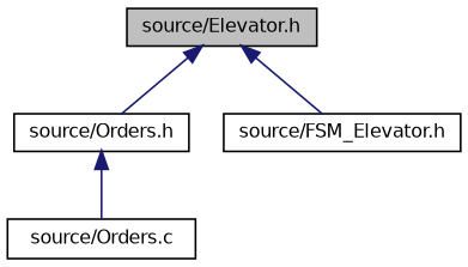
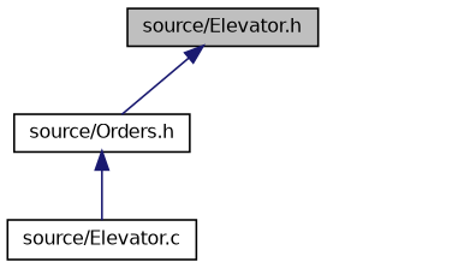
  digraph {
    node [color=black fillcolor=white fontname=Helvetica fontsize=10 shape=record style=filled]
    edge [color=midnightblue dir=back fontname=Helvetica fontsize=10 labelfontname=Helvetica labelfontsize=10 style=solid]
    n1 [fillcolor=grey75 fontcolor=black height=0.2 label="source/Elevator.h" width=0.4]
    n2 [height=0.2 label="source/Orders.h" width=0.4]
-   n3 [height=0.2 label="source/FSM_Elevator.h" width=0.4]
-   n4 [height=0.2 label="source/Orders.c" width=0.4]
+   n4 [height=0.2 label="source/Elevator.c" width=0.4]
    n1 -> n2
-   n1 -> n3
    n2 -> n4
  }
